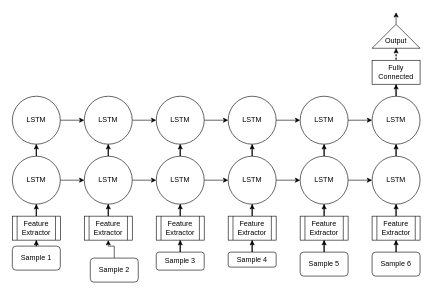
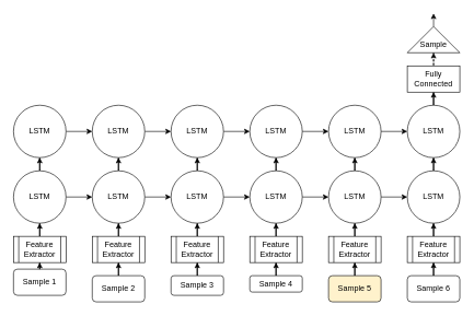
  <mxCell id="0" />
  <mxCell id="1" parent="0" />
  <mxCell id="2" style="edgeStyle=orthogonalEdgeStyle;rounded=0;orthogonalLoop=1;jettySize=auto;html=1;strokeColor=#000000;" edge="1" parent="1" source="3" target="48"><mxGeometry relative="1" as="geometry" /></mxCell>
  <mxCell id="3" value="Sample 1" style="rounded=1;whiteSpace=wrap;html=1;" parent="1" vertex="1"><mxGeometry x="20" y="410" width="80" height="40" as="geometry" /></mxCell>
  <mxCell id="4" style="edgeStyle=orthogonalEdgeStyle;rounded=0;orthogonalLoop=1;jettySize=auto;html=1;" parent="1" source="6" target="13" edge="1"><mxGeometry relative="1" as="geometry" /></mxCell>
  <mxCell id="5" style="edgeStyle=orthogonalEdgeStyle;rounded=0;orthogonalLoop=1;jettySize=auto;html=1;strokeColor=#000000;" edge="1" parent="1" source="6" target="8"><mxGeometry relative="1" as="geometry" /></mxCell>
  <mxCell id="6" value="LSTM" style="ellipse;whiteSpace=wrap;html=1;aspect=fixed;" parent="1" vertex="1"><mxGeometry x="20" y="260" width="80" height="80" as="geometry" /></mxCell>
  <mxCell id="7" style="edgeStyle=orthogonalEdgeStyle;rounded=0;orthogonalLoop=1;jettySize=auto;html=1;" parent="1" source="8" target="15" edge="1"><mxGeometry relative="1" as="geometry" /></mxCell>
  <mxCell id="8" value="LSTM" style="ellipse;whiteSpace=wrap;html=1;aspect=fixed;" parent="1" vertex="1"><mxGeometry x="20" y="160" width="80" height="80" as="geometry" /></mxCell>
  <mxCell id="9" style="edgeStyle=orthogonalEdgeStyle;rounded=0;orthogonalLoop=1;jettySize=auto;html=1;strokeColor=#000000;" edge="1" parent="1" source="10" target="50"><mxGeometry relative="1" as="geometry" /></mxCell>
- <mxCell id="10" value="Sample 2" style="rounded=1;whiteSpace=wrap;html=1;" parent="1" vertex="1"><mxGeometry x="150" y="430" width="80" height="40" as="geometry" /></mxCell>
+ <mxCell id="10" value="Sample 2" style="rounded=1;whiteSpace=wrap;html=1;" parent="1" vertex="1"><mxGeometry x="140" y="420" width="80" height="40" as="geometry" /></mxCell>
  <mxCell id="11" style="edgeStyle=orthogonalEdgeStyle;rounded=0;orthogonalLoop=1;jettySize=auto;html=1;" parent="1" source="13" target="20" edge="1"><mxGeometry relative="1" as="geometry" /></mxCell>
  <mxCell id="12" style="edgeStyle=orthogonalEdgeStyle;rounded=0;orthogonalLoop=1;jettySize=auto;html=1;strokeColor=#000000;" edge="1" parent="1" source="13" target="15"><mxGeometry relative="1" as="geometry" /></mxCell>
  <mxCell id="13" value="LSTM" style="ellipse;whiteSpace=wrap;html=1;aspect=fixed;" parent="1" vertex="1"><mxGeometry x="140" y="260" width="80" height="80" as="geometry" /></mxCell>
  <mxCell id="14" style="edgeStyle=orthogonalEdgeStyle;rounded=0;orthogonalLoop=1;jettySize=auto;html=1;" parent="1" source="15" target="22" edge="1"><mxGeometry relative="1" as="geometry" /></mxCell>
  <mxCell id="15" value="LSTM" style="ellipse;whiteSpace=wrap;html=1;aspect=fixed;" parent="1" vertex="1"><mxGeometry x="140" y="160" width="80" height="80" as="geometry" /></mxCell>
  <mxCell id="16" style="edgeStyle=orthogonalEdgeStyle;rounded=0;orthogonalLoop=1;jettySize=auto;html=1;strokeColor=#000000;" edge="1" parent="1" source="17" target="52"><mxGeometry relative="1" as="geometry" /></mxCell>
  <mxCell id="17" value="Sample 3" style="rounded=1;whiteSpace=wrap;html=1;" parent="1" vertex="1"><mxGeometry x="260" y="420" width="80" height="30" as="geometry" /></mxCell>
  <mxCell id="18" style="edgeStyle=orthogonalEdgeStyle;rounded=0;orthogonalLoop=1;jettySize=auto;html=1;" parent="1" source="20" target="27" edge="1"><mxGeometry relative="1" as="geometry" /></mxCell>
  <mxCell id="19" style="edgeStyle=orthogonalEdgeStyle;rounded=0;orthogonalLoop=1;jettySize=auto;html=1;strokeColor=#000000;" edge="1" parent="1" source="20" target="22"><mxGeometry relative="1" as="geometry" /></mxCell>
  <mxCell id="20" value="LSTM" style="ellipse;whiteSpace=wrap;html=1;aspect=fixed;" parent="1" vertex="1"><mxGeometry x="260" y="260" width="80" height="80" as="geometry" /></mxCell>
  <mxCell id="21" style="edgeStyle=orthogonalEdgeStyle;rounded=0;orthogonalLoop=1;jettySize=auto;html=1;" parent="1" source="22" target="29" edge="1"><mxGeometry relative="1" as="geometry" /></mxCell>
  <mxCell id="22" value="LSTM" style="ellipse;whiteSpace=wrap;html=1;aspect=fixed;" parent="1" vertex="1"><mxGeometry x="260" y="160" width="80" height="80" as="geometry" /></mxCell>
  <mxCell id="23" style="edgeStyle=orthogonalEdgeStyle;rounded=0;orthogonalLoop=1;jettySize=auto;html=1;strokeColor=#000000;" edge="1" parent="1" source="24" target="54"><mxGeometry relative="1" as="geometry" /></mxCell>
  <mxCell id="24" value="Sample 4" style="rounded=1;whiteSpace=wrap;html=1;" parent="1" vertex="1"><mxGeometry x="380" y="420" width="80" height="25" as="geometry" /></mxCell>
  <mxCell id="25" style="edgeStyle=orthogonalEdgeStyle;rounded=0;orthogonalLoop=1;jettySize=auto;html=1;" parent="1" source="27" target="34" edge="1"><mxGeometry relative="1" as="geometry" /></mxCell>
  <mxCell id="26" style="edgeStyle=orthogonalEdgeStyle;rounded=0;orthogonalLoop=1;jettySize=auto;html=1;strokeColor=#000000;" edge="1" parent="1" source="27" target="29"><mxGeometry relative="1" as="geometry" /></mxCell>
  <mxCell id="27" value="LSTM" style="ellipse;whiteSpace=wrap;html=1;aspect=fixed;" parent="1" vertex="1"><mxGeometry x="380" y="260" width="80" height="80" as="geometry" /></mxCell>
  <mxCell id="28" style="edgeStyle=orthogonalEdgeStyle;rounded=0;orthogonalLoop=1;jettySize=auto;html=1;" parent="1" source="29" target="36" edge="1"><mxGeometry relative="1" as="geometry" /></mxCell>
  <mxCell id="29" value="LSTM" style="ellipse;whiteSpace=wrap;html=1;aspect=fixed;" parent="1" vertex="1"><mxGeometry x="380" y="160" width="80" height="80" as="geometry" /></mxCell>
  <mxCell id="30" style="edgeStyle=orthogonalEdgeStyle;rounded=0;orthogonalLoop=1;jettySize=auto;html=1;strokeColor=#000000;" edge="1" parent="1" source="31" target="56"><mxGeometry relative="1" as="geometry" /></mxCell>
- <mxCell id="31" value="Sample 5" style="rounded=1;whiteSpace=wrap;html=1;" parent="1" vertex="1"><mxGeometry x="500" y="420" width="80" height="40" as="geometry" /></mxCell>
+ <mxCell id="31" value="Sample 5" style="rounded=1;whiteSpace=wrap;html=1;fillColor=#fff2cc;" parent="1" vertex="1"><mxGeometry x="500" y="420" width="80" height="40" as="geometry" /></mxCell>
  <mxCell id="32" style="edgeStyle=orthogonalEdgeStyle;rounded=0;orthogonalLoop=1;jettySize=auto;html=1;" parent="1" source="34" target="40" edge="1"><mxGeometry relative="1" as="geometry" /></mxCell>
  <mxCell id="33" style="edgeStyle=orthogonalEdgeStyle;rounded=0;orthogonalLoop=1;jettySize=auto;html=1;entryX=0.5;entryY=1;entryDx=0;entryDy=0;strokeColor=#000000;" edge="1" parent="1" source="34" target="36"><mxGeometry relative="1" as="geometry" /></mxCell>
  <mxCell id="34" value="LSTM" style="ellipse;whiteSpace=wrap;html=1;aspect=fixed;" parent="1" vertex="1"><mxGeometry x="500" y="260" width="80" height="80" as="geometry" /></mxCell>
  <mxCell id="35" style="edgeStyle=orthogonalEdgeStyle;rounded=0;orthogonalLoop=1;jettySize=auto;html=1;" parent="1" source="36" target="42" edge="1"><mxGeometry relative="1" as="geometry" /></mxCell>
  <mxCell id="36" value="LSTM" style="ellipse;whiteSpace=wrap;html=1;aspect=fixed;" parent="1" vertex="1"><mxGeometry x="500" y="160" width="80" height="80" as="geometry" /></mxCell>
  <mxCell id="37" style="edgeStyle=orthogonalEdgeStyle;rounded=0;orthogonalLoop=1;jettySize=auto;html=1;strokeColor=#000000;" edge="1" parent="1" source="38" target="58"><mxGeometry relative="1" as="geometry" /></mxCell>
  <mxCell id="38" value="Sample 6" style="rounded=1;whiteSpace=wrap;html=1;" parent="1" vertex="1"><mxGeometry x="620" y="420" width="80" height="40" as="geometry" /></mxCell>
  <mxCell id="39" style="edgeStyle=orthogonalEdgeStyle;rounded=0;orthogonalLoop=1;jettySize=auto;html=1;strokeColor=#000000;" edge="1" parent="1" source="40" target="42"><mxGeometry relative="1" as="geometry" /></mxCell>
  <mxCell id="40" value="LSTM" style="ellipse;whiteSpace=wrap;html=1;aspect=fixed;" parent="1" vertex="1"><mxGeometry x="620" y="260" width="80" height="80" as="geometry" /></mxCell>
  <mxCell id="41" style="edgeStyle=orthogonalEdgeStyle;rounded=0;orthogonalLoop=1;jettySize=auto;html=1;strokeColor=#000000;" edge="1" parent="1" source="42" target="46"><mxGeometry relative="1" as="geometry" /></mxCell>
  <mxCell id="42" value="LSTM" style="ellipse;whiteSpace=wrap;html=1;aspect=fixed;" parent="1" vertex="1"><mxGeometry x="620" y="160" width="80" height="80" as="geometry" /></mxCell>
  <mxCell id="43" style="edgeStyle=orthogonalEdgeStyle;rounded=0;orthogonalLoop=1;jettySize=auto;html=1;exitX=1;exitY=0.5;exitDx=0;exitDy=0;" parent="1" source="44" edge="1"><mxGeometry relative="1" as="geometry"><mxPoint x="660" y="20" as="targetPoint" /></mxGeometry></mxCell>
- <mxCell id="44" value="&lt;br&gt;Output" style="triangle;whiteSpace=wrap;html=1;direction=north;" parent="1" vertex="1"><mxGeometry x="620" y="40" width="80" height="40" as="geometry" /></mxCell>
+ <mxCell id="44" value="&lt;br&gt;Sample" style="triangle;whiteSpace=wrap;html=1;direction=north;" parent="1" vertex="1"><mxGeometry x="620" y="40" width="80" height="40" as="geometry" /></mxCell>
  <mxCell id="45" style="edgeStyle=orthogonalEdgeStyle;rounded=0;orthogonalLoop=1;jettySize=auto;html=1;strokeColor=#000000;dashed=1;" edge="1" parent="1" source="46" target="44"><mxGeometry relative="1" as="geometry" /></mxCell>
  <mxCell id="46" value="Fully&lt;br&gt;Connected" style="rounded=0;whiteSpace=wrap;html=1;" parent="1" vertex="1"><mxGeometry x="620" y="100" width="80" height="40" as="geometry" /></mxCell>
  <mxCell id="47" style="edgeStyle=orthogonalEdgeStyle;rounded=0;orthogonalLoop=1;jettySize=auto;html=1;strokeColor=#000000;" edge="1" parent="1" source="48" target="6"><mxGeometry relative="1" as="geometry" /></mxCell>
  <mxCell id="48" value="Feature&lt;br&gt;Extractor" style="shape=process;whiteSpace=wrap;html=1;backgroundOutline=1;rounded=0;strokeColor=#000000;fillColor=#ffffff;" vertex="1" parent="1"><mxGeometry x="20" y="360" width="80" height="40" as="geometry" /></mxCell>
  <mxCell id="49" style="edgeStyle=orthogonalEdgeStyle;rounded=0;orthogonalLoop=1;jettySize=auto;html=1;strokeColor=#000000;" edge="1" parent="1" source="50" target="13"><mxGeometry relative="1" as="geometry" /></mxCell>
  <mxCell id="50" value="Feature&lt;br&gt;Extractor" style="shape=process;whiteSpace=wrap;html=1;backgroundOutline=1;rounded=0;strokeColor=#000000;fillColor=#ffffff;" vertex="1" parent="1"><mxGeometry x="140" y="360" width="80" height="40" as="geometry" /></mxCell>
  <mxCell id="51" style="edgeStyle=orthogonalEdgeStyle;rounded=0;orthogonalLoop=1;jettySize=auto;html=1;strokeColor=#000000;" edge="1" parent="1" source="52" target="20"><mxGeometry relative="1" as="geometry" /></mxCell>
  <mxCell id="52" value="Feature&lt;br&gt;Extractor" style="shape=process;whiteSpace=wrap;html=1;backgroundOutline=1;rounded=0;strokeColor=#000000;fillColor=#ffffff;" vertex="1" parent="1"><mxGeometry x="260" y="360" width="80" height="40" as="geometry" /></mxCell>
  <mxCell id="53" style="edgeStyle=orthogonalEdgeStyle;rounded=0;orthogonalLoop=1;jettySize=auto;html=1;strokeColor=#000000;" edge="1" parent="1" source="54" target="27"><mxGeometry relative="1" as="geometry" /></mxCell>
  <mxCell id="54" value="Feature&lt;br&gt;Extractor" style="shape=process;whiteSpace=wrap;html=1;backgroundOutline=1;rounded=0;strokeColor=#000000;fillColor=#ffffff;" vertex="1" parent="1"><mxGeometry x="380" y="360" width="80" height="40" as="geometry" /></mxCell>
  <mxCell id="55" style="edgeStyle=orthogonalEdgeStyle;rounded=0;orthogonalLoop=1;jettySize=auto;html=1;strokeColor=#000000;" edge="1" parent="1" source="56" target="34"><mxGeometry relative="1" as="geometry" /></mxCell>
  <mxCell id="56" value="Feature&lt;br&gt;Extractor" style="shape=process;whiteSpace=wrap;html=1;backgroundOutline=1;rounded=0;strokeColor=#000000;fillColor=#ffffff;" vertex="1" parent="1"><mxGeometry x="500" y="360" width="80" height="40" as="geometry" /></mxCell>
  <mxCell id="57" style="edgeStyle=orthogonalEdgeStyle;rounded=0;orthogonalLoop=1;jettySize=auto;html=1;strokeColor=#000000;" edge="1" parent="1" source="58" target="40"><mxGeometry relative="1" as="geometry" /></mxCell>
  <mxCell id="58" value="Feature&lt;br&gt;Extractor" style="shape=process;whiteSpace=wrap;html=1;backgroundOutline=1;rounded=0;strokeColor=#000000;fillColor=#ffffff;" vertex="1" parent="1"><mxGeometry x="620" y="360" width="80" height="40" as="geometry" /></mxCell>
